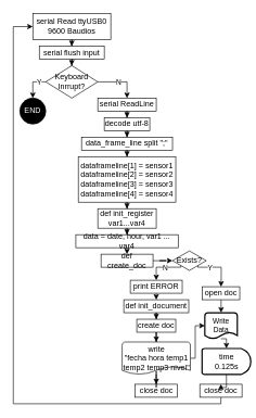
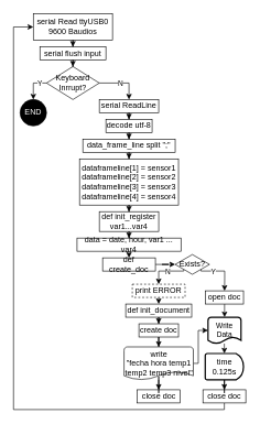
  <mxCell id="0" />
  <mxCell id="1" parent="0" />
  <mxCell id="2" style="edgeStyle=orthogonalEdgeStyle;rounded=0;orthogonalLoop=1;jettySize=auto;html=1;entryX=0.5;entryY=0;entryDx=0;entryDy=0;" parent="1" source="3" target="5" edge="1"><mxGeometry relative="1" as="geometry" /></mxCell>
  <mxCell id="3" value="serial Read ttyUSB0 9600 Baudios" style="rounded=0;whiteSpace=wrap;html=1;" parent="1" vertex="1"><mxGeometry x="50" y="20" width="120" height="40" as="geometry" /></mxCell>
  <mxCell id="4" style="edgeStyle=orthogonalEdgeStyle;rounded=0;orthogonalLoop=1;jettySize=auto;html=1;entryX=0.5;entryY=0;entryDx=0;entryDy=0;" parent="1" source="5" target="10" edge="1"><mxGeometry relative="1" as="geometry" /></mxCell>
  <mxCell id="5" value="serial flush input" style="rounded=0;whiteSpace=wrap;html=1;" parent="1" vertex="1"><mxGeometry x="60" y="70" width="100" height="20" as="geometry" /></mxCell>
  <mxCell id="6" style="edgeStyle=orthogonalEdgeStyle;rounded=0;orthogonalLoop=1;jettySize=auto;html=1;entryX=0.5;entryY=0;entryDx=0;entryDy=0;" parent="1" source="10" target="12" edge="1"><mxGeometry relative="1" as="geometry"><Array as="points"><mxPoint x="195" y="125" /></Array></mxGeometry></mxCell>
  <mxCell id="7" value="N" style="edgeLabel;html=1;align=center;verticalAlign=middle;resizable=0;points=[];" parent="6" vertex="1" connectable="0"><mxGeometry x="-0.111" relative="1" as="geometry"><mxPoint as="offset" /></mxGeometry></mxCell>
  <mxCell id="8" style="edgeStyle=orthogonalEdgeStyle;rounded=0;orthogonalLoop=1;jettySize=auto;html=1;entryX=0.5;entryY=0;entryDx=0;entryDy=0;fontSize=6;fontColor=#FFFFFF;" parent="1" source="10" target="23" edge="1"><mxGeometry relative="1" as="geometry"><Array as="points"><mxPoint x="50" y="125" /></Array></mxGeometry></mxCell>
  <mxCell id="9" value="&lt;font style=&quot;font-size: 11px;&quot;&gt;Y&lt;/font&gt;" style="edgeLabel;html=1;align=center;verticalAlign=middle;resizable=0;points=[];fontSize=6;fontColor=#000000;" parent="8" vertex="1" connectable="0"><mxGeometry x="-0.654" relative="1" as="geometry"><mxPoint x="-3" as="offset" /></mxGeometry></mxCell>
  <mxCell id="10" value="Keyboard&lt;br&gt;Inrrupt?" style="rhombus;whiteSpace=wrap;html=1;" parent="1" vertex="1"><mxGeometry x="70" y="100" width="80" height="50" as="geometry" /></mxCell>
  <mxCell id="11" style="edgeStyle=orthogonalEdgeStyle;rounded=0;orthogonalLoop=1;jettySize=auto;html=1;entryX=0.5;entryY=0;entryDx=0;entryDy=0;" parent="1" source="12" target="14" edge="1"><mxGeometry relative="1" as="geometry" /></mxCell>
  <mxCell id="12" value="serial ReadLine" style="rounded=0;whiteSpace=wrap;html=1;" parent="1" vertex="1"><mxGeometry x="150" y="150" width="90" height="20" as="geometry" /></mxCell>
  <mxCell id="13" style="edgeStyle=orthogonalEdgeStyle;rounded=0;orthogonalLoop=1;jettySize=auto;html=1;entryX=0.5;entryY=0;entryDx=0;entryDy=0;" parent="1" source="14" target="16" edge="1"><mxGeometry relative="1" as="geometry" /></mxCell>
  <mxCell id="14" value="decode utf-8" style="rounded=0;whiteSpace=wrap;html=1;" parent="1" vertex="1"><mxGeometry x="160" y="180" width="70" height="20" as="geometry" /></mxCell>
  <mxCell id="15" style="edgeStyle=orthogonalEdgeStyle;rounded=0;orthogonalLoop=1;jettySize=auto;html=1;entryX=0.5;entryY=0;entryDx=0;entryDy=0;" parent="1" source="16" target="18" edge="1"><mxGeometry relative="1" as="geometry" /></mxCell>
  <mxCell id="16" value="data_frame_line split &quot;;&quot;" style="rounded=0;whiteSpace=wrap;html=1;" parent="1" vertex="1"><mxGeometry x="125" y="210" width="140" height="20" as="geometry" /></mxCell>
  <mxCell id="17" style="edgeStyle=orthogonalEdgeStyle;rounded=0;orthogonalLoop=1;jettySize=auto;html=1;entryX=0.5;entryY=0;entryDx=0;entryDy=0;" parent="1" source="18" target="20" edge="1"><mxGeometry relative="1" as="geometry" /></mxCell>
  <mxCell id="18" value="dataframeline[1] = sensor1&lt;br&gt;dataframeline[2] = sensor2&lt;br&gt;dataframeline[3] = sensor3&lt;br&gt;dataframeline[4] = sensor4" style="rounded=0;whiteSpace=wrap;html=1;" parent="1" vertex="1"><mxGeometry x="120" y="240" width="150" height="70" as="geometry" /></mxCell>
  <mxCell id="19" style="edgeStyle=orthogonalEdgeStyle;rounded=0;orthogonalLoop=1;jettySize=auto;html=1;entryX=0.5;entryY=0;entryDx=0;entryDy=0;" parent="1" source="20" target="22" edge="1"><mxGeometry relative="1" as="geometry" /></mxCell>
  <mxCell id="20" value="def init_register&lt;br&gt;var1...var4" style="rounded=0;whiteSpace=wrap;html=1;" parent="1" vertex="1"><mxGeometry x="150" y="320" width="90" height="30" as="geometry" /></mxCell>
  <mxCell id="21" style="edgeStyle=orthogonalEdgeStyle;rounded=0;orthogonalLoop=1;jettySize=auto;html=1;exitX=0.5;exitY=1;exitDx=0;exitDy=0;entryX=0.5;entryY=0;entryDx=0;entryDy=0;" parent="1" source="22" target="30" edge="1"><mxGeometry relative="1" as="geometry" /></mxCell>
  <mxCell id="22" value="data = date, hour, var1 ... var4" style="rounded=0;whiteSpace=wrap;html=1;" parent="1" vertex="1"><mxGeometry x="116.25" y="360" width="157.5" height="20" as="geometry" /></mxCell>
  <mxCell id="23" value="&lt;font color=&quot;#ffffff&quot;&gt;END&lt;/font&gt;" style="ellipse;whiteSpace=wrap;html=1;aspect=fixed;fillColor=#000000;" parent="1" vertex="1"><mxGeometry x="30" y="150" width="40" height="40" as="geometry" /></mxCell>
  <mxCell id="24" style="edgeStyle=orthogonalEdgeStyle;rounded=0;orthogonalLoop=1;jettySize=auto;html=1;exitX=0;exitY=1;exitDx=0;exitDy=0;entryX=0.5;entryY=0;entryDx=0;entryDy=0;" parent="1" source="28" target="32" edge="1"><mxGeometry relative="1" as="geometry"><Array as="points"><mxPoint x="278" y="410" /><mxPoint x="240" y="410" /></Array></mxGeometry></mxCell>
  <mxCell id="25" value="N" style="edgeLabel;html=1;align=center;verticalAlign=middle;resizable=0;points=[];" parent="24" vertex="1" connectable="0"><mxGeometry x="-0.093" relative="1" as="geometry"><mxPoint as="offset" /></mxGeometry></mxCell>
  <mxCell id="26" style="edgeStyle=orthogonalEdgeStyle;rounded=0;orthogonalLoop=1;jettySize=auto;html=1;exitX=1;exitY=1;exitDx=0;exitDy=0;entryX=0.5;entryY=0;entryDx=0;entryDy=0;" parent="1" source="28" target="38" edge="1"><mxGeometry relative="1" as="geometry"><Array as="points"><mxPoint x="304" y="410" /><mxPoint x="340" y="410" /><mxPoint x="340" y="420" /><mxPoint x="339" y="420" /></Array></mxGeometry></mxCell>
  <mxCell id="27" value="Y" style="edgeLabel;html=1;align=center;verticalAlign=middle;resizable=0;points=[];" parent="26" vertex="1" connectable="0"><mxGeometry x="-0.178" y="1" relative="1" as="geometry"><mxPoint x="-7" y="1" as="offset" /></mxGeometry></mxCell>
  <mxCell id="28" value="Exists?" style="rhombus;whiteSpace=wrap;html=1;" parent="1" vertex="1"><mxGeometry x="265" y="385" width="52" height="30" as="geometry" /></mxCell>
  <mxCell id="29" style="edgeStyle=orthogonalEdgeStyle;rounded=0;orthogonalLoop=1;jettySize=auto;html=1;entryX=0;entryY=0.5;entryDx=0;entryDy=0;" parent="1" source="30" target="28" edge="1"><mxGeometry relative="1" as="geometry" /></mxCell>
  <mxCell id="30" value="def create_doc" style="rounded=0;whiteSpace=wrap;html=1;" parent="1" vertex="1"><mxGeometry x="155" y="390" width="80" height="20" as="geometry" /></mxCell>
  <mxCell id="31" style="edgeStyle=orthogonalEdgeStyle;rounded=0;orthogonalLoop=1;jettySize=auto;html=1;entryX=0.5;entryY=0;entryDx=0;entryDy=0;" parent="1" source="32" target="34" edge="1"><mxGeometry relative="1" as="geometry"><Array as="points"><mxPoint x="240" y="460" /></Array></mxGeometry></mxCell>
- <mxCell id="32" value="print ERROR" style="rounded=0;whiteSpace=wrap;html=1;" parent="1" vertex="1"><mxGeometry x="200" y="430" width="80" height="20" as="geometry" /></mxCell>
+ <mxCell id="32" value="print ERROR" style="rounded=0;whiteSpace=wrap;html=1;dashed=1;" parent="1" vertex="1"><mxGeometry x="200" y="430" width="80" height="20" as="geometry" /></mxCell>
  <mxCell id="33" style="edgeStyle=orthogonalEdgeStyle;rounded=0;orthogonalLoop=1;jettySize=auto;html=1;entryX=0.5;entryY=0;entryDx=0;entryDy=0;" parent="1" source="34" target="36" edge="1"><mxGeometry relative="1" as="geometry" /></mxCell>
  <mxCell id="34" value="def init_document" style="rounded=0;whiteSpace=wrap;html=1;" parent="1" vertex="1"><mxGeometry x="190" y="460" width="100" height="20" as="geometry" /></mxCell>
  <mxCell id="35" style="edgeStyle=orthogonalEdgeStyle;rounded=0;orthogonalLoop=1;jettySize=auto;html=1;entryX=0.5;entryY=0;entryDx=0;entryDy=0;entryPerimeter=0;fontSize=6;" parent="1" source="36" target="47" edge="1"><mxGeometry relative="1" as="geometry" /></mxCell>
  <mxCell id="36" value="create doc" style="rounded=0;whiteSpace=wrap;html=1;" parent="1" vertex="1"><mxGeometry x="210" y="490" width="60" height="20" as="geometry" /></mxCell>
  <mxCell id="37" style="edgeStyle=orthogonalEdgeStyle;rounded=0;orthogonalLoop=1;jettySize=auto;html=1;entryX=0.5;entryY=0;entryDx=0;entryDy=0;" parent="1" source="38" edge="1"><mxGeometry relative="1" as="geometry"><mxPoint x="339.5" y="480" as="targetPoint" /></mxGeometry></mxCell>
  <mxCell id="38" value="open doc" style="rounded=0;whiteSpace=wrap;html=1;" parent="1" vertex="1"><mxGeometry x="311" y="440" width="57.5" height="20" as="geometry" /></mxCell>
  <mxCell id="39" value="close doc" style="rounded=0;whiteSpace=wrap;html=1;" parent="1" vertex="1"><mxGeometry x="207.5" y="590" width="65" height="20" as="geometry" /></mxCell>
  <mxCell id="40" style="edgeStyle=orthogonalEdgeStyle;rounded=0;orthogonalLoop=1;jettySize=auto;html=1;entryX=0;entryY=0.5;entryDx=0;entryDy=0;fontSize=11;fontColor=#000000;" parent="1" source="41" target="3" edge="1"><mxGeometry relative="1" as="geometry"><Array as="points"><mxPoint x="340" y="620" /><mxPoint x="20" y="620" /><mxPoint x="20" y="40" /></Array></mxGeometry></mxCell>
  <mxCell id="41" value="close doc" style="rounded=0;whiteSpace=wrap;html=1;" parent="1" vertex="1"><mxGeometry x="307" y="590" width="65" height="20" as="geometry" /></mxCell>
  <mxCell id="42" style="edgeStyle=orthogonalEdgeStyle;rounded=0;orthogonalLoop=1;jettySize=auto;html=1;entryX=0.5;entryY=0;entryDx=0;entryDy=0;entryPerimeter=0;fontSize=6;" parent="1" target="44" edge="1"><mxGeometry relative="1" as="geometry"><mxPoint x="339.5" y="520" as="sourcePoint" /></mxGeometry></mxCell>
  <mxCell id="43" style="edgeStyle=orthogonalEdgeStyle;rounded=0;orthogonalLoop=1;jettySize=auto;html=1;entryX=0.5;entryY=0;entryDx=0;entryDy=0;fontSize=6;" parent="1" source="44" target="41" edge="1"><mxGeometry relative="1" as="geometry" /></mxCell>
- <mxCell id="44" value="time&lt;br&gt;0.125s" style="strokeWidth=2;html=1;shape=mxgraph.flowchart.delay;whiteSpace=wrap;" parent="1" vertex="1"><mxGeometry x="310.5" y="535" width="75" height="40" as="geometry" /></mxCell>
+ <mxCell id="44" value="time&lt;br&gt;0.125s" style="strokeWidth=2;html=1;shape=mxgraph.flowchart.delay;whiteSpace=wrap;" parent="1" vertex="1"><mxGeometry x="310.5" y="535" width="58" height="40" as="geometry" /></mxCell>
  <mxCell id="45" style="edgeStyle=orthogonalEdgeStyle;rounded=0;orthogonalLoop=1;jettySize=auto;html=1;entryX=0.5;entryY=0;entryDx=0;entryDy=0;fontSize=6;" parent="1" source="47" target="39" edge="1"><mxGeometry relative="1" as="geometry" /></mxCell>
  <mxCell id="46" style="edgeStyle=orthogonalEdgeStyle;rounded=0;orthogonalLoop=1;jettySize=auto;html=1;entryX=0;entryY=0.5;entryDx=0;entryDy=0;entryPerimeter=0;" edge="1" parent="1" source="47" target="48"><mxGeometry relative="1" as="geometry"><Array as="points"><mxPoint x="300" y="550" /><mxPoint x="300" y="500" /></Array></mxGeometry></mxCell>
  <mxCell id="47" value="write&lt;br style=&quot;border-color: var(--border-color);&quot;&gt;&quot;fecha hora temp1&lt;br style=&quot;border-color: var(--border-color);&quot;&gt;temp2 temp3 nivel&quot;" style="strokeWidth=1;html=1;shape=mxgraph.flowchart.document2;whiteSpace=wrap;size=0.25;align=center;" parent="1" vertex="1"><mxGeometry x="187.5" y="525" width="105" height="50" as="geometry" /></mxCell>
  <mxCell id="48" value="Write&lt;br&gt;Data" style="strokeWidth=2;html=1;shape=mxgraph.flowchart.document2;whiteSpace=wrap;size=0.25;fontSize=11;fontColor=#000000;fillColor=#FFFFFF;" parent="1" vertex="1"><mxGeometry x="314.75" y="480" width="50" height="40" as="geometry" /></mxCell>
